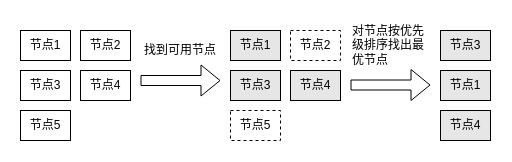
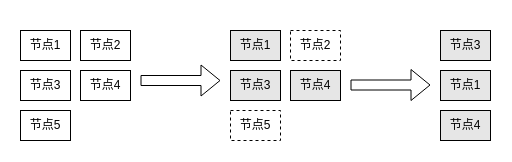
  <mxCell id="0" />
  <mxCell id="1" parent="0" />
  <mxCell id="2" value="节点1" style="rounded=0;whiteSpace=wrap;html=1;" vertex="1" parent="1"><mxGeometry x="20" y="30" width="50" height="30" as="geometry" /></mxCell>
  <mxCell id="3" value="节点2" style="rounded=0;whiteSpace=wrap;html=1;" vertex="1" parent="1"><mxGeometry x="80" y="30" width="50" height="30" as="geometry" /></mxCell>
  <mxCell id="4" value="节点3" style="rounded=0;whiteSpace=wrap;html=1;" vertex="1" parent="1"><mxGeometry x="20" y="70" width="50" height="30" as="geometry" /></mxCell>
  <mxCell id="5" value="节点4" style="rounded=0;whiteSpace=wrap;html=1;" vertex="1" parent="1"><mxGeometry x="80" y="70" width="50" height="30" as="geometry" /></mxCell>
  <mxCell id="6" value="节点5" style="rounded=0;whiteSpace=wrap;html=1;" vertex="1" parent="1"><mxGeometry x="20" y="110" width="50" height="30" as="geometry" /></mxCell>
  <mxCell id="7" value="节点1" style="rounded=0;whiteSpace=wrap;html=1;fillColor=#E6E6E6;" vertex="1" parent="1"><mxGeometry x="230" y="30" width="50" height="30" as="geometry" /></mxCell>
  <mxCell id="8" value="节点2" style="rounded=0;whiteSpace=wrap;html=1;dashed=1;" vertex="1" parent="1"><mxGeometry x="290" y="30" width="50" height="30" as="geometry" /></mxCell>
  <mxCell id="9" value="节点3" style="rounded=0;whiteSpace=wrap;html=1;fillColor=#E6E6E6;" vertex="1" parent="1"><mxGeometry x="230" y="70" width="50" height="30" as="geometry" /></mxCell>
  <mxCell id="10" value="节点4" style="rounded=0;whiteSpace=wrap;html=1;fillColor=#E6E6E6;" vertex="1" parent="1"><mxGeometry x="290" y="70" width="50" height="30" as="geometry" /></mxCell>
  <mxCell id="11" value="节点5" style="rounded=0;whiteSpace=wrap;html=1;dashed=1;" vertex="1" parent="1"><mxGeometry x="230" y="110" width="50" height="30" as="geometry" /></mxCell>
  <mxCell id="12" value="节点3" style="rounded=0;whiteSpace=wrap;html=1;fillColor=#E6E6E6;" vertex="1" parent="1"><mxGeometry x="440" y="30" width="50" height="30" as="geometry" /></mxCell>
  <mxCell id="13" value="节点1" style="rounded=0;whiteSpace=wrap;html=1;fillColor=#E6E6E6;" vertex="1" parent="1"><mxGeometry x="440" y="70" width="50" height="30" as="geometry" /></mxCell>
  <mxCell id="14" value="节点4" style="rounded=0;whiteSpace=wrap;html=1;fillColor=#E6E6E6;" vertex="1" parent="1"><mxGeometry x="440" y="110" width="50" height="30" as="geometry" /></mxCell>
  <mxCell id="15" value="" style="shape=flexArrow;endArrow=classic;html=1;" edge="1" parent="1"><mxGeometry width="50" height="50" relative="1" as="geometry"><mxPoint x="350" y="84.5" as="sourcePoint" /><mxPoint x="430" y="84.5" as="targetPoint" /></mxGeometry></mxCell>
  <mxCell id="16" value="" style="shape=flexArrow;endArrow=classic;html=1;" edge="1" parent="1"><mxGeometry width="50" height="50" relative="1" as="geometry"><mxPoint x="140" y="80" as="sourcePoint" /><mxPoint x="220" y="80" as="targetPoint" /></mxGeometry></mxCell>
- <mxCell id="17" value="找到可用节点" style="text;html=1;strokeColor=none;fillColor=none;align=center;verticalAlign=middle;whiteSpace=wrap;rounded=0;dashed=1;" vertex="1" parent="1"><mxGeometry x="140" y="40" width="80" height="20" as="geometry" /></mxCell>
- <mxCell id="18" value="对节点按优先级排序找出最优节点" style="text;html=1;strokeColor=none;fillColor=none;align=left;verticalAlign=middle;whiteSpace=wrap;rounded=0;dashed=1;" vertex="1" parent="1"><mxGeometry x="350" y="20" width="80" height="50" as="geometry" /></mxCell>
